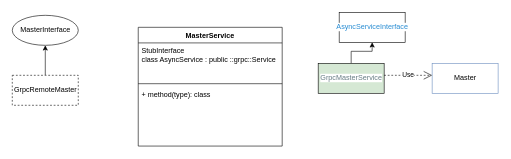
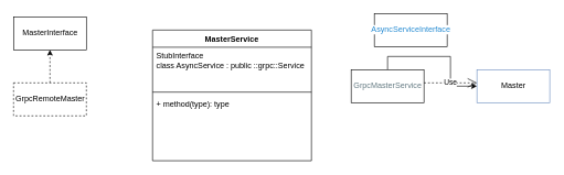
  <mxCell id="0" />
  <mxCell id="1" parent="0" />
- <mxCell id="2" value="MasterInterface" style="ellipse;html=1;" vertex="1" parent="1"><mxGeometry x="20" y="25" width="110" height="50" as="geometry" /></mxCell>
+ <mxCell id="2" value="MasterInterface" style="html=1;" vertex="1" parent="1"><mxGeometry x="20" y="25" width="110" height="50" as="geometry" /></mxCell>
  <mxCell id="3" value="Master" style="html=1;fillColor=#ffffff;strokeColor=#6c8ebf;" vertex="1" parent="1"><mxGeometry x="720" y="105" width="110" height="50" as="geometry" /></mxCell>
- <mxCell id="4" style="edgeStyle=orthogonalEdgeStyle;rounded=0;orthogonalLoop=1;jettySize=auto;html=1;entryX=0.5;entryY=1;entryDx=0;entryDy=0;" edge="1" parent="1" source="5" target="2"><mxGeometry relative="1" as="geometry" /></mxCell>
+ <mxCell id="4" style="edgeStyle=orthogonalEdgeStyle;rounded=0;orthogonalLoop=1;jettySize=auto;html=1;entryX=0.5;entryY=1;entryDx=0;entryDy=0;dashed=1;" edge="1" parent="1" source="5" target="2"><mxGeometry relative="1" as="geometry" /></mxCell>
  <mxCell id="5" value="GrpcRemoteMaster" style="html=1;dashed=1;" vertex="1" parent="1"><mxGeometry x="20" y="125" width="110" height="50" as="geometry" /></mxCell>
  <mxCell id="6" value="&lt;span style=&quot;color: rgb(38 , 139 , 210) ; text-align: left ; background-color: rgb(255 , 255 , 255)&quot;&gt;AsyncServiceInterface&lt;/span&gt;" style="html=1;" vertex="1" parent="1"><mxGeometry x="565" y="20" width="110" height="50" as="geometry" /></mxCell>
- <mxCell id="7" style="edgeStyle=orthogonalEdgeStyle;rounded=0;orthogonalLoop=1;jettySize=auto;html=1;exitX=0.5;exitY=0;exitDx=0;exitDy=0;entryX=0.5;entryY=1;entryDx=0;entryDy=0;" edge="1" parent="1" source="8" target="6"><mxGeometry relative="1" as="geometry"><mxPoint x="585" y="75" as="targetPoint" /></mxGeometry></mxCell>
- <mxCell id="8" value="&lt;span class=&quot;hl-meta hl-class hl-c++&quot; style=&quot;box-sizing: border-box ; color: rgb(101 , 123 , 131) ; font-family: , &amp;#34;consolas&amp;#34; , &amp;#34;menlo&amp;#34; , &amp;#34;dejavu sans mono&amp;#34; , monospace ; text-align: left ; background-color: rgb(255 , 255 , 255)&quot;&gt;&lt;span class=&quot;hl-entity hl-name hl-class hl-c++&quot; style=&quot;box-sizing: border-box&quot;&gt;GrpcMasterService&lt;/span&gt;&lt;/span&gt;&lt;span class=&quot;hl-meta hl-class hl-c++&quot; style=&quot;box-sizing: border-box ; color: rgb(101 , 123 , 131) ; font-family: , &amp;#34;consolas&amp;#34; , &amp;#34;menlo&amp;#34; , &amp;#34;dejavu sans mono&amp;#34; , monospace ; text-align: left ; background-color: rgb(255 , 255 , 255)&quot;&gt;&lt;span style=&quot;box-sizing: border-box&quot;&gt; &lt;/span&gt;&lt;/span&gt;" style="html=1;fillColor=#d5e8d4;" vertex="1" parent="1"><mxGeometry x="530" y="105" width="110" height="50" as="geometry" /></mxCell>
+ <mxCell id="7" style="edgeStyle=orthogonalEdgeStyle;rounded=0;orthogonalLoop=1;jettySize=auto;html=1;exitX=0.5;exitY=0;exitDx=0;exitDy=0;" edge="1" parent="1" source="8" target="3"><mxGeometry relative="1" as="geometry"><mxPoint x="585" y="75" as="targetPoint" /></mxGeometry></mxCell>
+ <mxCell id="8" value="&lt;span class=&quot;hl-meta hl-class hl-c++&quot; style=&quot;box-sizing: border-box ; color: rgb(101 , 123 , 131) ; font-family: , &amp;#34;consolas&amp;#34; , &amp;#34;menlo&amp;#34; , &amp;#34;dejavu sans mono&amp;#34; , monospace ; text-align: left ; background-color: rgb(255 , 255 , 255)&quot;&gt;&lt;span class=&quot;hl-entity hl-name hl-class hl-c++&quot; style=&quot;box-sizing: border-box&quot;&gt;GrpcMasterService&lt;/span&gt;&lt;/span&gt;&lt;span class=&quot;hl-meta hl-class hl-c++&quot; style=&quot;box-sizing: border-box ; color: rgb(101 , 123 , 131) ; font-family: , &amp;#34;consolas&amp;#34; , &amp;#34;menlo&amp;#34; , &amp;#34;dejavu sans mono&amp;#34; , monospace ; text-align: left ; background-color: rgb(255 , 255 , 255)&quot;&gt;&lt;span style=&quot;box-sizing: border-box&quot;&gt; &lt;/span&gt;&lt;/span&gt;" style="html=1;" vertex="1" parent="1"><mxGeometry x="530" y="105" width="110" height="50" as="geometry" /></mxCell>
  <mxCell id="9" value="MasterService" style="swimlane;fontStyle=1;align=center;verticalAlign=top;childLayout=stackLayout;horizontal=1;startSize=26;horizontalStack=0;resizeParent=1;resizeParentMax=0;resizeLast=0;collapsible=1;marginBottom=0;" vertex="1" parent="1"><mxGeometry x="230" y="45" width="240" height="198" as="geometry" /></mxCell>
  <mxCell id="10" value="StubInterface&#10;class AsyncService : public ::grpc::Service&#10;&#10; " style="text;strokeColor=none;fillColor=none;align=left;verticalAlign=top;spacingLeft=4;spacingRight=4;overflow=hidden;rotatable=0;points=[[0,0.5],[1,0.5]];portConstraint=eastwest;" vertex="1" parent="9"><mxGeometry y="26" width="240" height="64" as="geometry" /></mxCell>
  <mxCell id="11" value="" style="line;strokeWidth=1;fillColor=none;align=left;verticalAlign=middle;spacingTop=-1;spacingLeft=3;spacingRight=3;rotatable=0;labelPosition=right;points=[];portConstraint=eastwest;" vertex="1" parent="9"><mxGeometry y="90" width="240" height="8" as="geometry" /></mxCell>
- <mxCell id="12" value="+ method(type): class" style="text;strokeColor=none;fillColor=none;align=left;verticalAlign=top;spacingLeft=4;spacingRight=4;overflow=hidden;rotatable=0;points=[[0,0.5],[1,0.5]];portConstraint=eastwest;" vertex="1" parent="9"><mxGeometry y="98" width="240" height="100" as="geometry" /></mxCell>
+ <mxCell id="12" value="+ method(type): type" style="text;strokeColor=none;fillColor=none;align=left;verticalAlign=top;spacingLeft=4;spacingRight=4;overflow=hidden;rotatable=0;points=[[0,0.5],[1,0.5]];portConstraint=eastwest;" vertex="1" parent="9"><mxGeometry y="98" width="240" height="100" as="geometry" /></mxCell>
  <mxCell id="13" value="Use" style="endArrow=open;endSize=12;dashed=1;html=1;rounded=0;" edge="1" parent="1"><mxGeometry width="160" relative="1" as="geometry"><mxPoint x="640" y="125" as="sourcePoint" /><mxPoint x="720" y="125" as="targetPoint" /></mxGeometry></mxCell>
